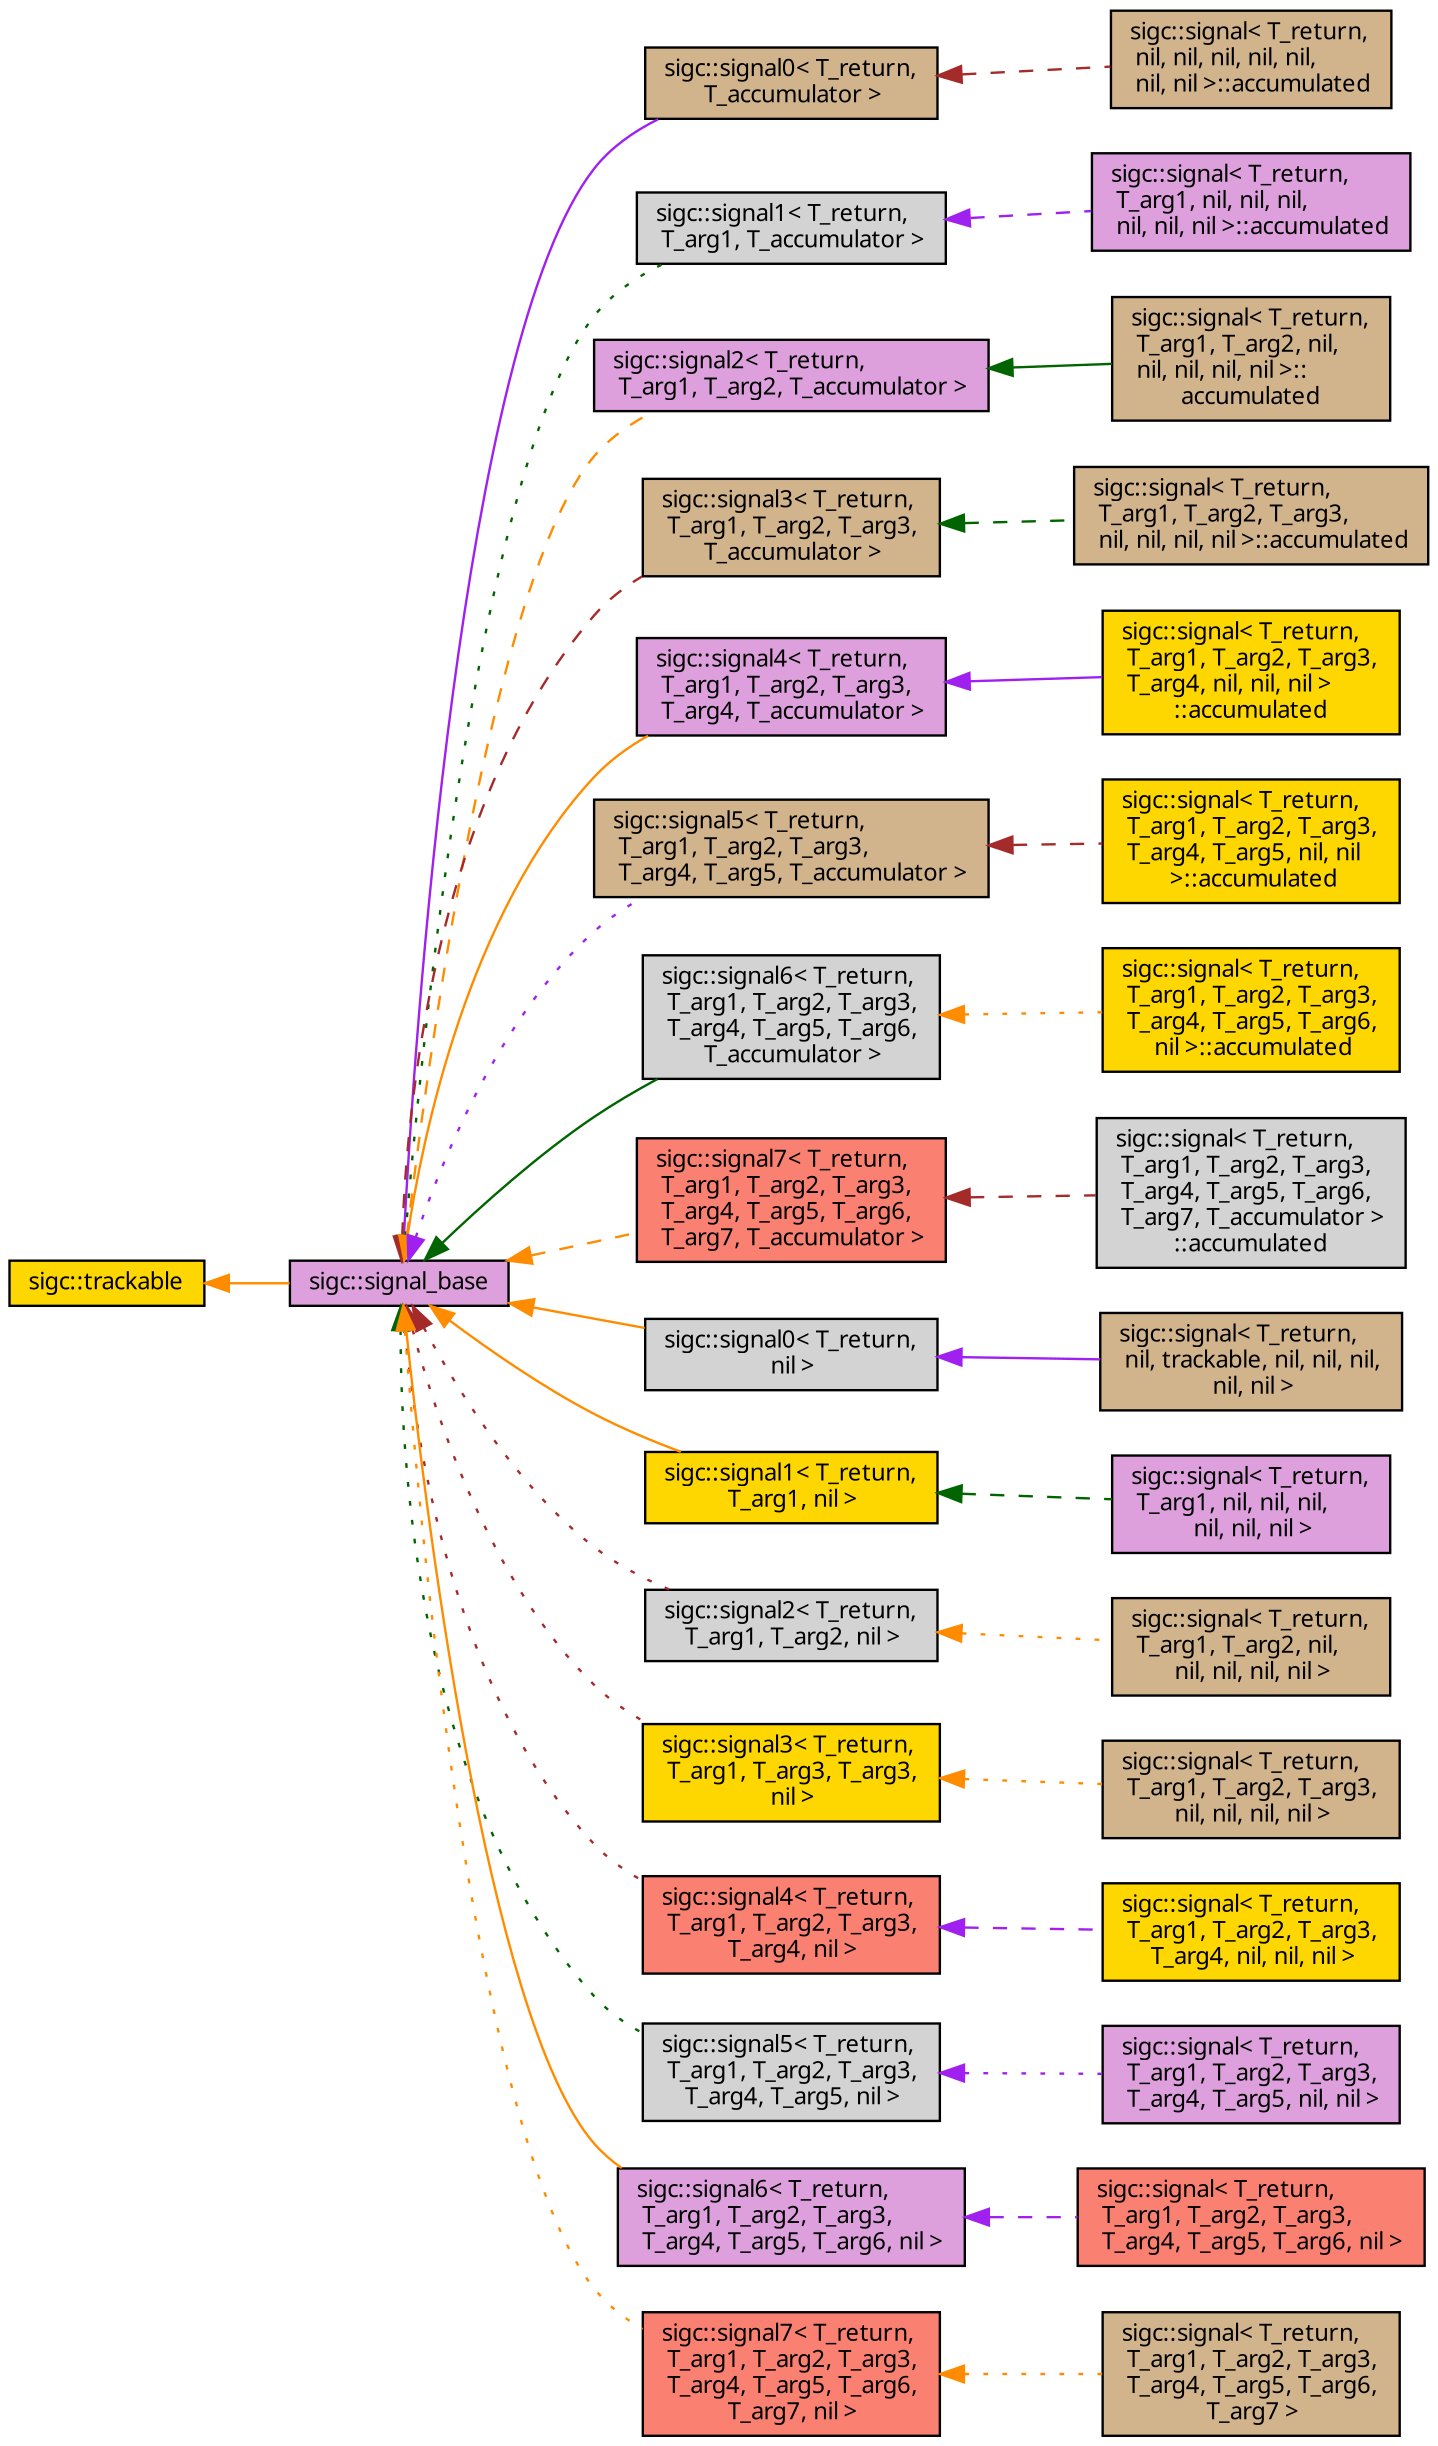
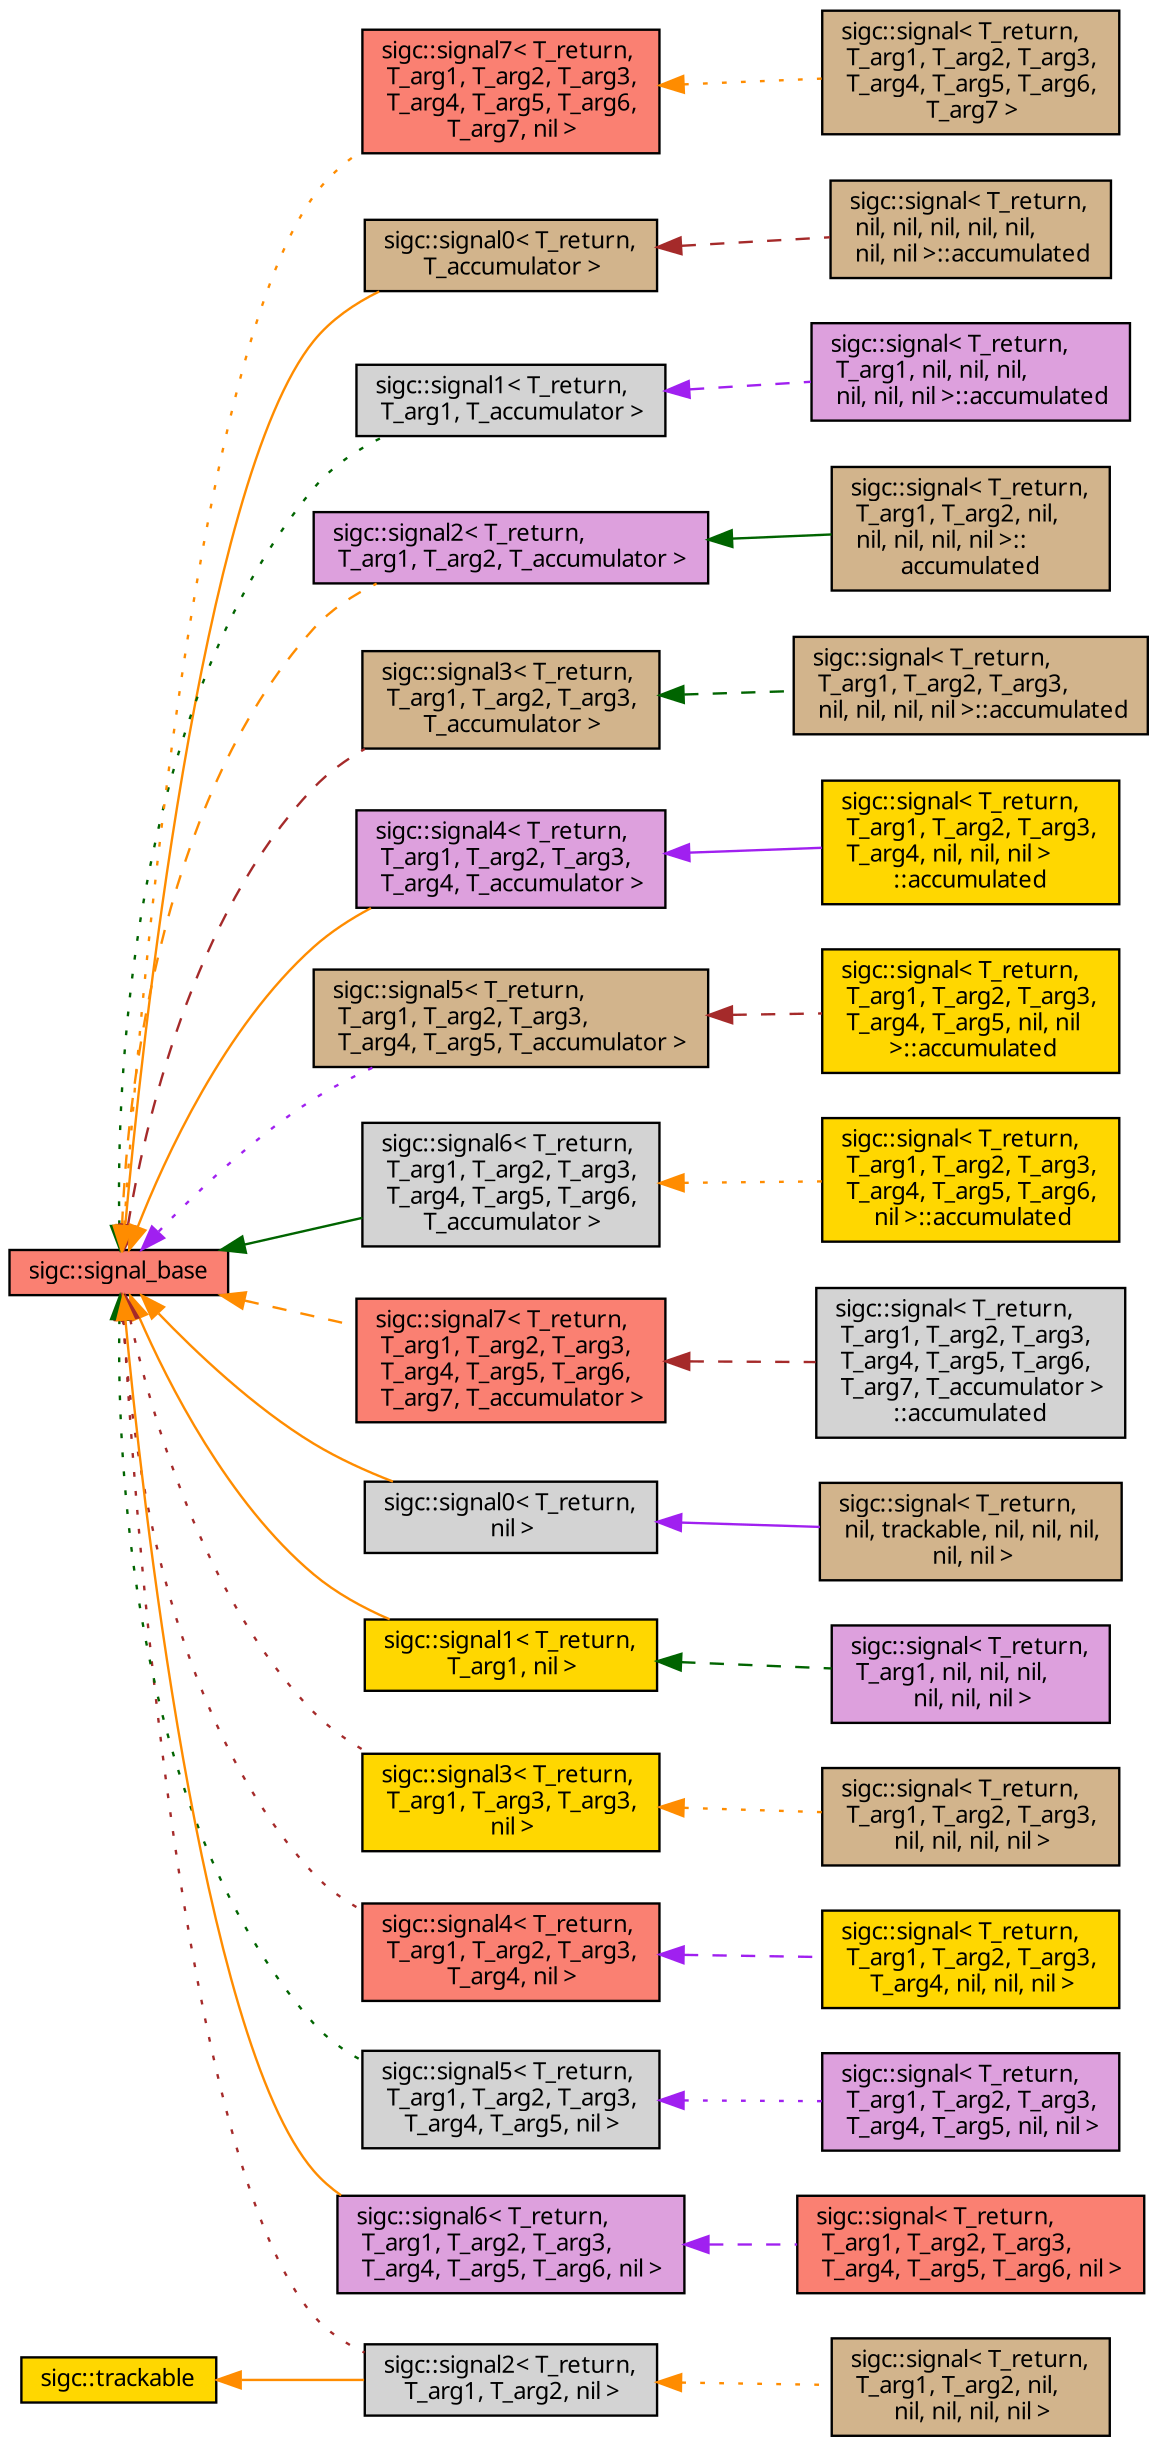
  digraph {
    rankdir=LR
    node [color=black fillcolor=tan fontname=Sans fontsize=10 shape=record style=filled]
    edge [color=darkorange dir=back fontname=Sans fontsize=10 labelfontname=Sans labelfontsize=10 style=dotted]
-   n1 [fillcolor=plum fontcolor=black height=0.2 label="sigc::signal_base" width=0.4]
+   n1 [fillcolor=salmon fontcolor=black height=0.2 label="sigc::signal_base" width=0.4]
    n2 [height=0.2 label="sigc::signal0\< T_return,\l T_accumulator \>" width=0.4]
    n3 [fillcolor=lightgrey height=0.2 label="sigc::signal1\< T_return,\l T_arg1, T_accumulator \>" width=0.4]
    n4 [fillcolor=plum height=0.2 label="sigc::signal2\< T_return,\l T_arg1, T_arg2, T_accumulator \>" width=0.4]
    n5 [height=0.2 label="sigc::signal3\< T_return,\l T_arg1, T_arg2, T_arg3,\l T_accumulator \>" width=0.4]
    n6 [fillcolor=plum height=0.2 label="sigc::signal4\< T_return,\l T_arg1, T_arg2, T_arg3,\l T_arg4, T_accumulator \>" width=0.4]
    n7 [height=0.2 label="sigc::signal5\< T_return,\l T_arg1, T_arg2, T_arg3,\l T_arg4, T_arg5, T_accumulator \>" width=0.4]
    n8 [fillcolor=lightgrey height=0.2 label="sigc::signal6\< T_return,\l T_arg1, T_arg2, T_arg3,\l T_arg4, T_arg5, T_arg6,\l T_accumulator \>" width=0.4]
    n9 [fillcolor=salmon height=0.2 label="sigc::signal7\< T_return,\l T_arg1, T_arg2, T_arg3,\l T_arg4, T_arg5, T_arg6,\l T_arg7, T_accumulator \>" width=0.4]
    n10 [fillcolor=lightgrey height=0.2 label="sigc::signal0\< T_return,\l nil \>" width=0.4]
    n11 [fillcolor=gold height=0.2 label="sigc::signal1\< T_return,\l T_arg1, nil \>" width=0.4]
    n12 [fillcolor=lightgrey height=0.2 label="sigc::signal2\< T_return,\l T_arg1, T_arg2, nil \>" width=0.4]
    n13 [fillcolor=gold height=0.2 label="sigc::signal3\< T_return,\l T_arg1, T_arg3, T_arg3,\l nil \>" width=0.4]
    n14 [fillcolor=salmon height=0.2 label="sigc::signal4\< T_return,\l T_arg1, T_arg2, T_arg3,\l T_arg4, nil \>" width=0.4]
    n15 [fillcolor=lightgrey height=0.2 label="sigc::signal5\< T_return,\l T_arg1, T_arg2, T_arg3,\l T_arg4, T_arg5, nil \>" width=0.4]
    n16 [fillcolor=plum height=0.2 label="sigc::signal6\< T_return,\l T_arg1, T_arg2, T_arg3,\l T_arg4, T_arg5, T_arg6, nil \>" width=0.4]
    n17 [fillcolor=salmon height=0.2 label="sigc::signal7\< T_return,\l T_arg1, T_arg2, T_arg3,\l T_arg4, T_arg5, T_arg6,\l T_arg7, nil \>" width=0.4]
    n18 [height=0.2 label="sigc::signal\< T_return,\l nil, nil, nil, nil, nil,\l nil, nil \>::accumulated" width=0.4]
    n19 [fillcolor=plum height=0.2 label="sigc::signal\< T_return,\l T_arg1, nil, nil, nil,\l nil, nil, nil \>::accumulated" width=0.4]
    n20 [height=0.2 label="sigc::signal\< T_return,\l T_arg1, T_arg2, nil,\l nil, nil, nil, nil \>::\laccumulated" width=0.4]
    n21 [height=0.2 label="sigc::signal\< T_return,\l T_arg1, T_arg2, T_arg3,\l nil, nil, nil, nil \>::accumulated" width=0.4]
    n22 [fillcolor=gold height=0.2 label="sigc::signal\< T_return,\l T_arg1, T_arg2, T_arg3,\l T_arg4, nil, nil, nil \>\l::accumulated" width=0.4]
    n23 [fillcolor=gold height=0.2 label="sigc::signal\< T_return,\l T_arg1, T_arg2, T_arg3,\l T_arg4, T_arg5, nil, nil\l \>::accumulated" width=0.4]
    n24 [fillcolor=gold height=0.2 label="sigc::signal\< T_return,\l T_arg1, T_arg2, T_arg3,\l T_arg4, T_arg5, T_arg6,\l nil \>::accumulated" width=0.4]
    n25 [fillcolor=lightgrey height=0.2 label="sigc::signal\< T_return,\l T_arg1, T_arg2, T_arg3,\l T_arg4, T_arg5, T_arg6,\l T_arg7, T_accumulator \>\l::accumulated" width=0.4]
    n26 [height=0.2 label="sigc::signal\< T_return,\l nil, trackable, nil, nil, nil,\l nil, nil \>" width=0.4]
    n27 [fillcolor=plum height=0.2 label="sigc::signal\< T_return,\l T_arg1, nil, nil, nil,\l nil, nil, nil \>" width=0.4]
    n28 [height=0.2 label="sigc::signal\< T_return,\l T_arg1, T_arg2, nil,\l nil, nil, nil, nil \>" width=0.4]
    n29 [height=0.2 label="sigc::signal\< T_return,\l T_arg1, T_arg2, T_arg3,\l nil, nil, nil, nil \>" width=0.4]
    n30 [fillcolor=gold height=0.2 label="sigc::signal\< T_return,\l T_arg1, T_arg2, T_arg3,\l T_arg4, nil, nil, nil \>" width=0.4]
    n31 [fillcolor=plum height=0.2 label="sigc::signal\< T_return,\l T_arg1, T_arg2, T_arg3,\l T_arg4, T_arg5, nil, nil \>" width=0.4]
    n32 [fillcolor=salmon height=0.2 label="sigc::signal\< T_return,\l T_arg1, T_arg2, T_arg3,\l T_arg4, T_arg5, T_arg6, nil \>" width=0.4]
    n33 [height=0.2 label="sigc::signal\< T_return,\l T_arg1, T_arg2, T_arg3,\l T_arg4, T_arg5, T_arg6,\l T_arg7 \>" width=0.4]
    n34 [fillcolor=gold height=0.2 label="sigc::trackable" width=0.4]
-   n1 -> n2 [color=purple style=solid]
+   n1 -> n2 [style=solid]
    n1 -> n3 [color=darkgreen]
    n1 -> n4 [style=dashed]
    n1 -> n5 [color=brown style=dashed]
    n1 -> n6 [style=solid]
    n1 -> n7 [color=purple]
    n1 -> n8 [color=darkgreen style=solid]
    n1 -> n9 [style=dashed]
    n1 -> n10 [style=solid]
    n1 -> n11 [style=solid]
    n1 -> n12 [color=brown]
    n1 -> n13 [color=brown]
    n1 -> n14 [color=brown]
    n1 -> n15 [color=darkgreen]
    n1 -> n16 [style=solid]
    n1 -> n17
    n2 -> n18 [color=brown style=dashed]
    n3 -> n19 [color=purple style=dashed]
    n4 -> n20 [color=darkgreen style=solid]
    n5 -> n21 [color=darkgreen style=dashed]
    n6 -> n22 [color=purple style=solid]
    n7 -> n23 [color=brown style=dashed]
    n8 -> n24
    n9 -> n25 [color=brown style=dashed]
    n10 -> n26 [color=purple style=solid]
    n11 -> n27 [color=darkgreen style=dashed]
    n12 -> n28
    n13 -> n29
    n14 -> n30 [color=purple style=dashed]
    n15 -> n31 [color=purple]
    n16 -> n32 [color=purple style=dashed]
    n17 -> n33
-   n34 -> n1 [style=solid]
+   n34 -> n12 [style=solid]
  }
